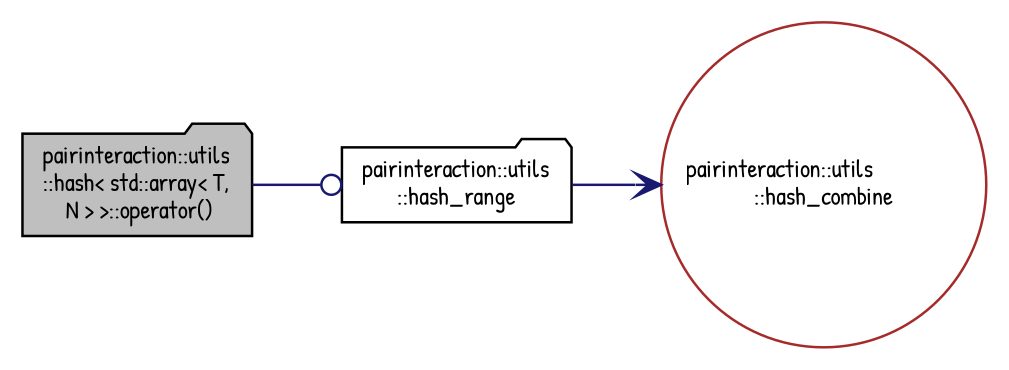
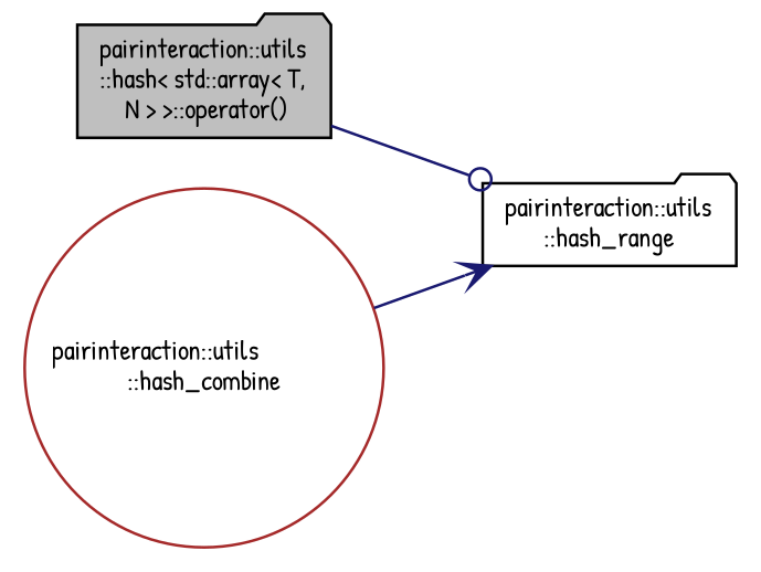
  digraph {
    rankdir=LR
    fontname="Patrick Hand"
    node [color=black fontname="Patrick Hand" fontsize=10 shape=folder]
    edge [color=midnightblue fontname="Patrick Hand" fontsize=10 labelfontname=Helvetica labelfontsize=10 style=solid]
    n1 [fillcolor=grey75 fontcolor=black height=0.2 label="pairinteraction::utils\l::hash\< std::array\< T,\l N \> \>::operator()" style=filled width=0.4]
    n2 [height=0.2 label="pairinteraction::utils\l::hash_range" width=0.4]
    n3 [color=brown height=0.2 label="pairinteraction::utils\l::hash_combine" shape=circle width=0.4]
    n1 -> n2 [arrowhead=odot]
-   n2 -> n3 [arrowhead=vee]
+   n3 -> n2 [arrowhead=vee]
  }
